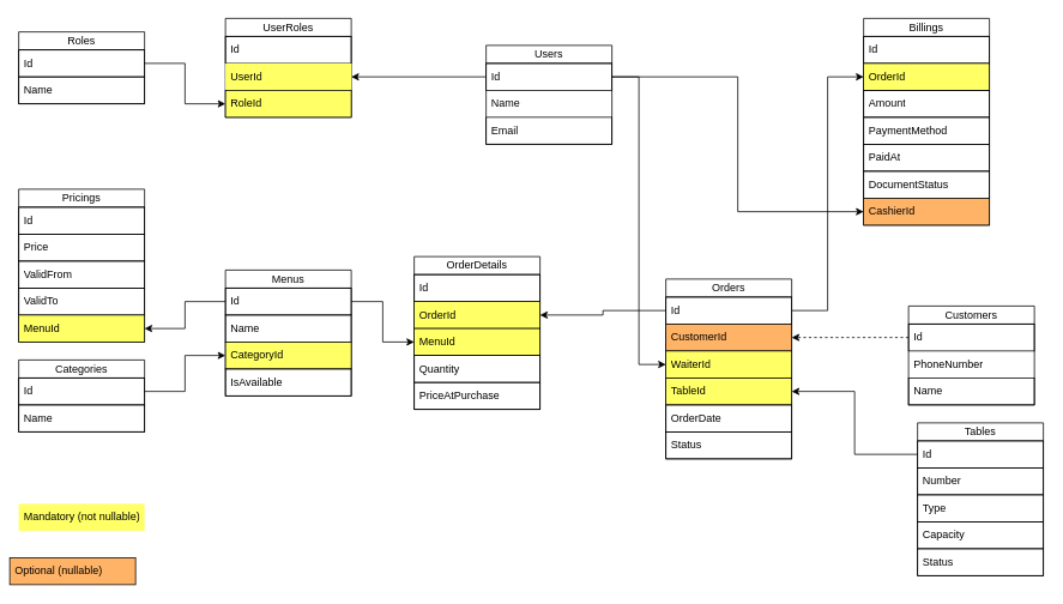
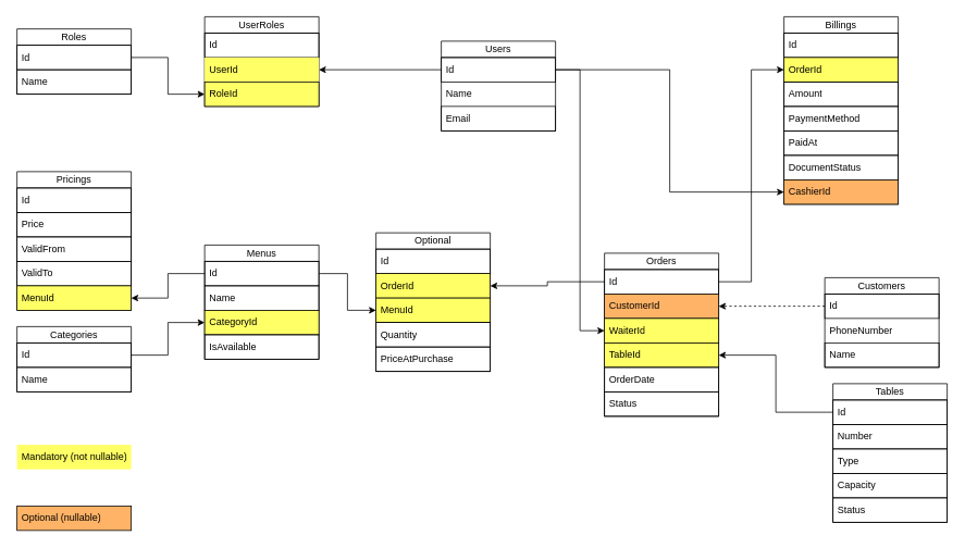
  <mxCell id="0" />
  <mxCell id="1" parent="0" />
  <mxCell id="2" value="Users" style="swimlane;fontStyle=0;childLayout=stackLayout;horizontal=1;startSize=20;horizontalStack=0;resizeParent=1;resizeParentMax=0;resizeLast=0;collapsible=1;marginBottom=0;whiteSpace=wrap;html=1;" parent="1" vertex="1"><mxGeometry x="540" y="50" width="140" height="110" as="geometry" /></mxCell>
  <mxCell id="3" value="Id" style="text;strokeColor=default;fillColor=none;align=left;verticalAlign=middle;spacingLeft=4;spacingRight=4;overflow=hidden;points=[[0,0.5],[1,0.5]];portConstraint=eastwest;rotatable=0;whiteSpace=wrap;html=1;strokeWidth=1;" parent="2" vertex="1"><mxGeometry y="20" width="140" height="30" as="geometry" /></mxCell>
  <mxCell id="4" value="Name" style="text;strokeColor=none;fillColor=none;align=left;verticalAlign=middle;spacingLeft=4;spacingRight=4;overflow=hidden;points=[[0,0.5],[1,0.5]];portConstraint=eastwest;rotatable=0;whiteSpace=wrap;html=1;" parent="2" vertex="1"><mxGeometry y="50" width="140" height="30" as="geometry" /></mxCell>
  <mxCell id="5" value="Email" style="text;strokeColor=default;fillColor=none;align=left;verticalAlign=middle;spacingLeft=4;spacingRight=4;overflow=hidden;points=[[0,0.5],[1,0.5]];portConstraint=eastwest;rotatable=0;whiteSpace=wrap;html=1;strokeWidth=1;" parent="2" vertex="1"><mxGeometry y="80" width="140" height="30" as="geometry" /></mxCell>
  <mxCell id="6" value="UserRoles" style="swimlane;fontStyle=0;childLayout=stackLayout;horizontal=1;startSize=20;horizontalStack=0;resizeParent=1;resizeParentMax=0;resizeLast=0;collapsible=1;marginBottom=0;whiteSpace=wrap;html=1;" parent="1" vertex="1"><mxGeometry x="250" y="20" width="140" height="110" as="geometry" /></mxCell>
  <mxCell id="7" value="Id" style="text;strokeColor=default;fillColor=none;align=left;verticalAlign=middle;spacingLeft=4;spacingRight=4;overflow=hidden;points=[[0,0.5],[1,0.5]];portConstraint=eastwest;rotatable=0;whiteSpace=wrap;html=1;" parent="6" vertex="1"><mxGeometry y="20" width="140" height="30" as="geometry" /></mxCell>
  <mxCell id="8" value="UserId" style="text;strokeColor=none;fillColor=#FFFF66;align=left;verticalAlign=middle;spacingLeft=4;spacingRight=4;overflow=hidden;points=[[0,0.5],[1,0.5]];portConstraint=eastwest;rotatable=0;whiteSpace=wrap;html=1;" parent="6" vertex="1"><mxGeometry y="50" width="140" height="30" as="geometry" /></mxCell>
  <mxCell id="9" value="RoleId" style="text;strokeColor=default;fillColor=#FFFF66;align=left;verticalAlign=middle;spacingLeft=4;spacingRight=4;overflow=hidden;points=[[0,0.5],[1,0.5]];portConstraint=eastwest;rotatable=0;whiteSpace=wrap;html=1;" parent="6" vertex="1"><mxGeometry y="80" width="140" height="30" as="geometry" /></mxCell>
  <mxCell id="10" value="Roles" style="swimlane;fontStyle=0;childLayout=stackLayout;horizontal=1;startSize=20;horizontalStack=0;resizeParent=1;resizeParentMax=0;resizeLast=0;collapsible=1;marginBottom=0;whiteSpace=wrap;html=1;" parent="1" vertex="1"><mxGeometry x="20" y="35" width="140" height="80" as="geometry" /></mxCell>
  <mxCell id="11" value="Id" style="text;strokeColor=default;fillColor=none;align=left;verticalAlign=middle;spacingLeft=4;spacingRight=4;overflow=hidden;points=[[0,0.5],[1,0.5]];portConstraint=eastwest;rotatable=0;whiteSpace=wrap;html=1;" parent="10" vertex="1"><mxGeometry y="20" width="140" height="30" as="geometry" /></mxCell>
  <mxCell id="12" value="Name" style="text;strokeColor=default;fillColor=none;align=left;verticalAlign=middle;spacingLeft=4;spacingRight=4;overflow=hidden;points=[[0,0.5],[1,0.5]];portConstraint=eastwest;rotatable=0;whiteSpace=wrap;html=1;" parent="10" vertex="1"><mxGeometry y="50" width="140" height="30" as="geometry" /></mxCell>
  <mxCell id="13" value="Customers" style="swimlane;fontStyle=0;childLayout=stackLayout;horizontal=1;startSize=20;horizontalStack=0;resizeParent=1;resizeParentMax=0;resizeLast=0;collapsible=1;marginBottom=0;whiteSpace=wrap;html=1;" parent="1" vertex="1"><mxGeometry x="1010" y="340" width="140" height="110" as="geometry" /></mxCell>
  <mxCell id="14" value="Id" style="text;strokeColor=default;fillColor=none;align=left;verticalAlign=middle;spacingLeft=4;spacingRight=4;overflow=hidden;points=[[0,0.5],[1,0.5]];portConstraint=eastwest;rotatable=0;whiteSpace=wrap;html=1;" parent="13" vertex="1"><mxGeometry y="20" width="140" height="30" as="geometry" /></mxCell>
  <mxCell id="15" value="PhoneNumber" style="text;strokeColor=none;fillColor=none;align=left;verticalAlign=middle;spacingLeft=4;spacingRight=4;overflow=hidden;points=[[0,0.5],[1,0.5]];portConstraint=eastwest;rotatable=0;whiteSpace=wrap;html=1;" parent="13" vertex="1"><mxGeometry y="50" width="140" height="30" as="geometry" /></mxCell>
  <mxCell id="16" value="Name" style="text;strokeColor=default;fillColor=none;align=left;verticalAlign=middle;spacingLeft=4;spacingRight=4;overflow=hidden;points=[[0,0.5],[1,0.5]];portConstraint=eastwest;rotatable=0;whiteSpace=wrap;html=1;" parent="13" vertex="1"><mxGeometry y="80" width="140" height="30" as="geometry" /></mxCell>
  <mxCell id="17" value="Menus" style="swimlane;fontStyle=0;childLayout=stackLayout;horizontal=1;startSize=20;horizontalStack=0;resizeParent=1;resizeParentMax=0;resizeLast=0;collapsible=1;marginBottom=0;whiteSpace=wrap;html=1;" parent="1" vertex="1"><mxGeometry x="250" y="300" width="140" height="140" as="geometry" /></mxCell>
  <mxCell id="18" value="Id" style="text;strokeColor=default;fillColor=none;align=left;verticalAlign=middle;spacingLeft=4;spacingRight=4;overflow=hidden;points=[[0,0.5],[1,0.5]];portConstraint=eastwest;rotatable=0;whiteSpace=wrap;html=1;" parent="17" vertex="1"><mxGeometry y="20" width="140" height="30" as="geometry" /></mxCell>
  <mxCell id="19" value="Name" style="text;strokeColor=default;fillColor=none;align=left;verticalAlign=middle;spacingLeft=4;spacingRight=4;overflow=hidden;points=[[0,0.5],[1,0.5]];portConstraint=eastwest;rotatable=0;whiteSpace=wrap;html=1;" parent="17" vertex="1"><mxGeometry y="50" width="140" height="30" as="geometry" /></mxCell>
  <mxCell id="20" value="CategoryId" style="text;strokeColor=default;fillColor=#FFFF66;align=left;verticalAlign=middle;spacingLeft=4;spacingRight=4;overflow=hidden;points=[[0,0.5],[1,0.5]];portConstraint=eastwest;rotatable=0;whiteSpace=wrap;html=1;" parent="17" vertex="1"><mxGeometry y="80" width="140" height="30" as="geometry" /></mxCell>
  <mxCell id="21" value="IsAvailable" style="text;strokeColor=default;fillColor=none;align=left;verticalAlign=middle;spacingLeft=4;spacingRight=4;overflow=hidden;points=[[0,0.5],[1,0.5]];portConstraint=eastwest;rotatable=0;whiteSpace=wrap;html=1;" parent="17" vertex="1"><mxGeometry y="110" width="140" height="30" as="geometry" /></mxCell>
  <mxCell id="22" value="Tables" style="swimlane;fontStyle=0;childLayout=stackLayout;horizontal=1;startSize=20;horizontalStack=0;resizeParent=1;resizeParentMax=0;resizeLast=0;collapsible=1;marginBottom=0;whiteSpace=wrap;html=1;" parent="1" vertex="1"><mxGeometry x="1020" y="470" width="140" height="170" as="geometry" /></mxCell>
  <mxCell id="23" value="Id" style="text;strokeColor=default;fillColor=none;align=left;verticalAlign=middle;spacingLeft=4;spacingRight=4;overflow=hidden;points=[[0,0.5],[1,0.5]];portConstraint=eastwest;rotatable=0;whiteSpace=wrap;html=1;" parent="22" vertex="1"><mxGeometry y="20" width="140" height="30" as="geometry" /></mxCell>
  <mxCell id="24" value="Number" style="text;strokeColor=default;fillColor=none;align=left;verticalAlign=middle;spacingLeft=4;spacingRight=4;overflow=hidden;points=[[0,0.5],[1,0.5]];portConstraint=eastwest;rotatable=0;whiteSpace=wrap;html=1;" parent="22" vertex="1"><mxGeometry y="50" width="140" height="30" as="geometry" /></mxCell>
  <mxCell id="25" value="Type" style="text;strokeColor=default;fillColor=none;align=left;verticalAlign=middle;spacingLeft=4;spacingRight=4;overflow=hidden;points=[[0,0.5],[1,0.5]];portConstraint=eastwest;rotatable=0;whiteSpace=wrap;html=1;" parent="22" vertex="1"><mxGeometry y="80" width="140" height="30" as="geometry" /></mxCell>
  <mxCell id="26" value="Capacity" style="text;strokeColor=default;fillColor=none;align=left;verticalAlign=middle;spacingLeft=4;spacingRight=4;overflow=hidden;points=[[0,0.5],[1,0.5]];portConstraint=eastwest;rotatable=0;whiteSpace=wrap;html=1;" parent="22" vertex="1"><mxGeometry y="110" width="140" height="30" as="geometry" /></mxCell>
  <mxCell id="27" value="Status" style="text;strokeColor=default;fillColor=none;align=left;verticalAlign=middle;spacingLeft=4;spacingRight=4;overflow=hidden;points=[[0,0.5],[1,0.5]];portConstraint=eastwest;rotatable=0;whiteSpace=wrap;html=1;" parent="22" vertex="1"><mxGeometry y="140" width="140" height="30" as="geometry" /></mxCell>
  <mxCell id="28" value="Categories" style="swimlane;fontStyle=0;childLayout=stackLayout;horizontal=1;startSize=20;horizontalStack=0;resizeParent=1;resizeParentMax=0;resizeLast=0;collapsible=1;marginBottom=0;whiteSpace=wrap;html=1;" parent="1" vertex="1"><mxGeometry x="20" y="400" width="140" height="80" as="geometry" /></mxCell>
  <mxCell id="29" value="Id" style="text;strokeColor=default;fillColor=none;align=left;verticalAlign=middle;spacingLeft=4;spacingRight=4;overflow=hidden;points=[[0,0.5],[1,0.5]];portConstraint=eastwest;rotatable=0;whiteSpace=wrap;html=1;" parent="28" vertex="1"><mxGeometry y="20" width="140" height="30" as="geometry" /></mxCell>
  <mxCell id="30" value="Name" style="text;strokeColor=default;fillColor=none;align=left;verticalAlign=middle;spacingLeft=4;spacingRight=4;overflow=hidden;points=[[0,0.5],[1,0.5]];portConstraint=eastwest;rotatable=0;whiteSpace=wrap;html=1;" parent="28" vertex="1"><mxGeometry y="50" width="140" height="30" as="geometry" /></mxCell>
  <mxCell id="31" value="Pricings" style="swimlane;fontStyle=0;childLayout=stackLayout;horizontal=1;startSize=20;horizontalStack=0;resizeParent=1;resizeParentMax=0;resizeLast=0;collapsible=1;marginBottom=0;whiteSpace=wrap;html=1;" parent="1" vertex="1"><mxGeometry x="20" y="210" width="140" height="170" as="geometry" /></mxCell>
  <mxCell id="32" value="Id" style="text;strokeColor=default;fillColor=none;align=left;verticalAlign=middle;spacingLeft=4;spacingRight=4;overflow=hidden;points=[[0,0.5],[1,0.5]];portConstraint=eastwest;rotatable=0;whiteSpace=wrap;html=1;" parent="31" vertex="1"><mxGeometry y="20" width="140" height="30" as="geometry" /></mxCell>
  <mxCell id="33" value="Price" style="text;strokeColor=default;fillColor=none;align=left;verticalAlign=middle;spacingLeft=4;spacingRight=4;overflow=hidden;points=[[0,0.5],[1,0.5]];portConstraint=eastwest;rotatable=0;whiteSpace=wrap;html=1;" parent="31" vertex="1"><mxGeometry y="50" width="140" height="30" as="geometry" /></mxCell>
  <mxCell id="34" value="ValidFrom" style="text;strokeColor=default;fillColor=none;align=left;verticalAlign=middle;spacingLeft=4;spacingRight=4;overflow=hidden;points=[[0,0.5],[1,0.5]];portConstraint=eastwest;rotatable=0;whiteSpace=wrap;html=1;" vertex="1" parent="31"><mxGeometry y="80" width="140" height="30" as="geometry" /></mxCell>
  <mxCell id="35" value="ValidTo" style="text;strokeColor=default;fillColor=none;align=left;verticalAlign=middle;spacingLeft=4;spacingRight=4;overflow=hidden;points=[[0,0.5],[1,0.5]];portConstraint=eastwest;rotatable=0;whiteSpace=wrap;html=1;" parent="31" vertex="1"><mxGeometry y="110" width="140" height="30" as="geometry" /></mxCell>
  <mxCell id="36" value="MenuId" style="text;strokeColor=default;fillColor=#FFFF66;align=left;verticalAlign=middle;spacingLeft=4;spacingRight=4;overflow=hidden;points=[[0,0.5],[1,0.5]];portConstraint=eastwest;rotatable=0;whiteSpace=wrap;html=1;" parent="31" vertex="1"><mxGeometry y="140" width="140" height="30" as="geometry" /></mxCell>
  <mxCell id="37" value="Orders" style="swimlane;fontStyle=0;childLayout=stackLayout;horizontal=1;startSize=20;horizontalStack=0;resizeParent=1;resizeParentMax=0;resizeLast=0;collapsible=1;marginBottom=0;whiteSpace=wrap;html=1;" parent="1" vertex="1"><mxGeometry x="740" y="310" width="140" height="200" as="geometry" /></mxCell>
  <mxCell id="38" value="Id" style="text;strokeColor=default;fillColor=none;align=left;verticalAlign=middle;spacingLeft=4;spacingRight=4;overflow=hidden;points=[[0,0.5],[1,0.5]];portConstraint=eastwest;rotatable=0;whiteSpace=wrap;html=1;" parent="37" vertex="1"><mxGeometry y="20" width="140" height="30" as="geometry" /></mxCell>
  <mxCell id="39" value="CustomerId" style="text;strokeColor=default;fillColor=#FFB366;align=left;verticalAlign=middle;spacingLeft=4;spacingRight=4;overflow=hidden;points=[[0,0.5],[1,0.5]];portConstraint=eastwest;rotatable=0;whiteSpace=wrap;html=1;" parent="37" vertex="1"><mxGeometry y="50" width="140" height="30" as="geometry" /></mxCell>
  <mxCell id="40" value="WaiterId" style="text;strokeColor=default;fillColor=#FFFF66;align=left;verticalAlign=middle;spacingLeft=4;spacingRight=4;overflow=hidden;points=[[0,0.5],[1,0.5]];portConstraint=eastwest;rotatable=0;whiteSpace=wrap;html=1;" parent="37" vertex="1"><mxGeometry y="80" width="140" height="30" as="geometry" /></mxCell>
  <mxCell id="41" value="TableId" style="text;strokeColor=default;fillColor=#FFFF66;align=left;verticalAlign=middle;spacingLeft=4;spacingRight=4;overflow=hidden;points=[[0,0.5],[1,0.5]];portConstraint=eastwest;rotatable=0;whiteSpace=wrap;html=1;" parent="37" vertex="1"><mxGeometry y="110" width="140" height="30" as="geometry" /></mxCell>
  <mxCell id="42" value="OrderDate" style="text;strokeColor=default;fillColor=none;align=left;verticalAlign=middle;spacingLeft=4;spacingRight=4;overflow=hidden;points=[[0,0.5],[1,0.5]];portConstraint=eastwest;rotatable=0;whiteSpace=wrap;html=1;" parent="37" vertex="1"><mxGeometry y="140" width="140" height="30" as="geometry" /></mxCell>
  <mxCell id="43" value="Status" style="text;strokeColor=default;fillColor=none;align=left;verticalAlign=middle;spacingLeft=4;spacingRight=4;overflow=hidden;points=[[0,0.5],[1,0.5]];portConstraint=eastwest;rotatable=0;whiteSpace=wrap;html=1;" parent="37" vertex="1"><mxGeometry y="170" width="140" height="30" as="geometry" /></mxCell>
- <mxCell id="44" value="OrderDetails" style="swimlane;fontStyle=0;childLayout=stackLayout;horizontal=1;startSize=20;horizontalStack=0;resizeParent=1;resizeParentMax=0;resizeLast=0;collapsible=1;marginBottom=0;whiteSpace=wrap;html=1;" parent="1" vertex="1"><mxGeometry x="460" y="285" width="140" height="170" as="geometry" /></mxCell>
+ <mxCell id="44" value="Optional" style="swimlane;fontStyle=0;childLayout=stackLayout;horizontal=1;startSize=20;horizontalStack=0;resizeParent=1;resizeParentMax=0;resizeLast=0;collapsible=1;marginBottom=0;whiteSpace=wrap;html=1;" parent="1" vertex="1"><mxGeometry x="460" y="285" width="140" height="170" as="geometry" /></mxCell>
  <mxCell id="45" value="Id" style="text;strokeColor=default;fillColor=none;align=left;verticalAlign=middle;spacingLeft=4;spacingRight=4;overflow=hidden;points=[[0,0.5],[1,0.5]];portConstraint=eastwest;rotatable=0;whiteSpace=wrap;html=1;" parent="44" vertex="1"><mxGeometry y="20" width="140" height="30" as="geometry" /></mxCell>
  <mxCell id="46" value="OrderId" style="text;strokeColor=default;fillColor=#FFFF66;align=left;verticalAlign=middle;spacingLeft=4;spacingRight=4;overflow=hidden;points=[[0,0.5],[1,0.5]];portConstraint=eastwest;rotatable=0;whiteSpace=wrap;html=1;" parent="44" vertex="1"><mxGeometry y="50" width="140" height="30" as="geometry" /></mxCell>
  <mxCell id="47" value="MenuId" style="text;strokeColor=default;fillColor=#FFFF66;align=left;verticalAlign=middle;spacingLeft=4;spacingRight=4;overflow=hidden;points=[[0,0.5],[1,0.5]];portConstraint=eastwest;rotatable=0;whiteSpace=wrap;html=1;" parent="44" vertex="1"><mxGeometry y="80" width="140" height="30" as="geometry" /></mxCell>
  <mxCell id="48" value="Quantity" style="text;strokeColor=default;fillColor=none;align=left;verticalAlign=middle;spacingLeft=4;spacingRight=4;overflow=hidden;points=[[0,0.5],[1,0.5]];portConstraint=eastwest;rotatable=0;whiteSpace=wrap;html=1;" parent="44" vertex="1"><mxGeometry y="110" width="140" height="30" as="geometry" /></mxCell>
  <mxCell id="49" value="PriceAtPurchase" style="text;strokeColor=default;fillColor=none;align=left;verticalAlign=middle;spacingLeft=4;spacingRight=4;overflow=hidden;points=[[0,0.5],[1,0.5]];portConstraint=eastwest;rotatable=0;whiteSpace=wrap;html=1;" parent="44" vertex="1"><mxGeometry y="140" width="140" height="30" as="geometry" /></mxCell>
  <mxCell id="50" value="Billings" style="swimlane;fontStyle=0;childLayout=stackLayout;horizontal=1;startSize=20;horizontalStack=0;resizeParent=1;resizeParentMax=0;resizeLast=0;collapsible=1;marginBottom=0;whiteSpace=wrap;html=1;" parent="1" vertex="1"><mxGeometry x="960" y="20" width="140" height="230" as="geometry" /></mxCell>
  <mxCell id="51" value="Id" style="text;strokeColor=default;fillColor=none;align=left;verticalAlign=middle;spacingLeft=4;spacingRight=4;overflow=hidden;points=[[0,0.5],[1,0.5]];portConstraint=eastwest;rotatable=0;whiteSpace=wrap;html=1;" parent="50" vertex="1"><mxGeometry y="20" width="140" height="30" as="geometry" /></mxCell>
  <mxCell id="52" value="OrderId" style="text;strokeColor=default;fillColor=#FFFF66;align=left;verticalAlign=middle;spacingLeft=4;spacingRight=4;overflow=hidden;points=[[0,0.5],[1,0.5]];portConstraint=eastwest;rotatable=0;whiteSpace=wrap;html=1;" parent="50" vertex="1"><mxGeometry y="50" width="140" height="30" as="geometry" /></mxCell>
  <mxCell id="53" value="Amount" style="text;strokeColor=default;fillColor=none;align=left;verticalAlign=middle;spacingLeft=4;spacingRight=4;overflow=hidden;points=[[0,0.5],[1,0.5]];portConstraint=eastwest;rotatable=0;whiteSpace=wrap;html=1;" parent="50" vertex="1"><mxGeometry y="80" width="140" height="30" as="geometry" /></mxCell>
  <mxCell id="54" value="PaymentMethod" style="text;strokeColor=default;fillColor=none;align=left;verticalAlign=middle;spacingLeft=4;spacingRight=4;overflow=hidden;points=[[0,0.5],[1,0.5]];portConstraint=eastwest;rotatable=0;whiteSpace=wrap;html=1;" parent="50" vertex="1"><mxGeometry y="110" width="140" height="30" as="geometry" /></mxCell>
  <mxCell id="55" value="PaidAt" style="text;strokeColor=default;fillColor=none;align=left;verticalAlign=middle;spacingLeft=4;spacingRight=4;overflow=hidden;points=[[0,0.5],[1,0.5]];portConstraint=eastwest;rotatable=0;whiteSpace=wrap;html=1;" parent="50" vertex="1"><mxGeometry y="140" width="140" height="30" as="geometry" /></mxCell>
  <mxCell id="56" value="DocumentStatus" style="text;strokeColor=default;fillColor=none;align=left;verticalAlign=middle;spacingLeft=4;spacingRight=4;overflow=hidden;points=[[0,0.5],[1,0.5]];portConstraint=eastwest;rotatable=0;whiteSpace=wrap;html=1;" parent="50" vertex="1"><mxGeometry y="170" width="140" height="30" as="geometry" /></mxCell>
  <mxCell id="57" value="CashierId" style="text;strokeColor=default;fillColor=#FFB366;align=left;verticalAlign=middle;spacingLeft=4;spacingRight=4;overflow=hidden;points=[[0,0.5],[1,0.5]];portConstraint=eastwest;rotatable=0;whiteSpace=wrap;html=1;" parent="50" vertex="1"><mxGeometry y="200" width="140" height="30" as="geometry" /></mxCell>
  <mxCell id="58" style="edgeStyle=orthogonalEdgeStyle;rounded=0;orthogonalLoop=1;jettySize=auto;html=1;exitX=1;exitY=0.5;exitDx=0;exitDy=0;" parent="1" source="11" target="9" edge="1"><mxGeometry relative="1" as="geometry" /></mxCell>
  <mxCell id="59" style="edgeStyle=orthogonalEdgeStyle;rounded=0;orthogonalLoop=1;jettySize=auto;html=1;exitX=0;exitY=0.5;exitDx=0;exitDy=0;entryX=1;entryY=0.5;entryDx=0;entryDy=0;" parent="1" source="3" target="8" edge="1"><mxGeometry relative="1" as="geometry" /></mxCell>
  <mxCell id="60" style="edgeStyle=orthogonalEdgeStyle;rounded=0;orthogonalLoop=1;jettySize=auto;html=1;exitX=0;exitY=0.5;exitDx=0;exitDy=0;entryX=1;entryY=0.5;entryDx=0;entryDy=0;dashed=1;" parent="1" source="14" target="39" edge="1"><mxGeometry relative="1" as="geometry" /></mxCell>
  <mxCell id="61" style="edgeStyle=orthogonalEdgeStyle;rounded=0;orthogonalLoop=1;jettySize=auto;html=1;exitX=1;exitY=0.5;exitDx=0;exitDy=0;entryX=0;entryY=0.5;entryDx=0;entryDy=0;" parent="1" source="29" target="20" edge="1"><mxGeometry relative="1" as="geometry" /></mxCell>
  <mxCell id="62" style="edgeStyle=orthogonalEdgeStyle;rounded=0;orthogonalLoop=1;jettySize=auto;html=1;exitX=0;exitY=0.5;exitDx=0;exitDy=0;entryX=1;entryY=0.5;entryDx=0;entryDy=0;" parent="1" source="18" target="36" edge="1"><mxGeometry relative="1" as="geometry" /></mxCell>
  <mxCell id="63" style="edgeStyle=orthogonalEdgeStyle;rounded=0;orthogonalLoop=1;jettySize=auto;html=1;exitX=1;exitY=0.5;exitDx=0;exitDy=0;entryX=0;entryY=0.5;entryDx=0;entryDy=0;" parent="1" source="38" target="52" edge="1"><mxGeometry relative="1" as="geometry" /></mxCell>
  <mxCell id="64" style="edgeStyle=orthogonalEdgeStyle;rounded=0;orthogonalLoop=1;jettySize=auto;html=1;exitX=0;exitY=0.5;exitDx=0;exitDy=0;entryX=1;entryY=0.5;entryDx=0;entryDy=0;" parent="1" source="38" target="46" edge="1"><mxGeometry relative="1" as="geometry" /></mxCell>
  <mxCell id="65" style="edgeStyle=orthogonalEdgeStyle;rounded=0;orthogonalLoop=1;jettySize=auto;html=1;exitX=1;exitY=0.5;exitDx=0;exitDy=0;entryX=0;entryY=0.5;entryDx=0;entryDy=0;" parent="1" source="3" target="57" edge="1"><mxGeometry relative="1" as="geometry" /></mxCell>
  <mxCell id="66" style="edgeStyle=orthogonalEdgeStyle;rounded=0;orthogonalLoop=1;jettySize=auto;html=1;exitX=1;exitY=0.5;exitDx=0;exitDy=0;entryX=0;entryY=0.5;entryDx=0;entryDy=0;" parent="1" source="18" target="47" edge="1"><mxGeometry relative="1" as="geometry" /></mxCell>
  <mxCell id="67" style="edgeStyle=orthogonalEdgeStyle;rounded=0;orthogonalLoop=1;jettySize=auto;html=1;exitX=1;exitY=0.5;exitDx=0;exitDy=0;" parent="1" source="3" target="40" edge="1"><mxGeometry relative="1" as="geometry" /></mxCell>
  <mxCell id="68" style="edgeStyle=orthogonalEdgeStyle;rounded=0;orthogonalLoop=1;jettySize=auto;html=1;exitX=0;exitY=0.5;exitDx=0;exitDy=0;" parent="1" source="23" target="41" edge="1"><mxGeometry relative="1" as="geometry" /></mxCell>
- <mxCell id="69" value="Mandatory (not nullable)" style="text;strokeColor=none;fillColor=#FFFF66;align=left;verticalAlign=middle;spacingLeft=4;spacingRight=4;overflow=hidden;points=[[0,0.5],[1,0.5]];portConstraint=eastwest;rotatable=0;whiteSpace=wrap;html=1;" parent="1" vertex="1"><mxGeometry x="20" y="560" width="140" height="30" as="geometry" /></mxCell>
- <mxCell id="70" value="Optional (nullable)" style="text;strokeColor=default;fillColor=#FFB366;align=left;verticalAlign=middle;spacingLeft=4;spacingRight=4;overflow=hidden;points=[[0,0.5],[1,0.5]];portConstraint=eastwest;rotatable=0;whiteSpace=wrap;html=1;" parent="1" vertex="1"><mxGeometry x="10" y="620" width="140" height="30" as="geometry" /></mxCell>
+ <mxCell id="69" value="Mandatory (not nullable)" style="text;strokeColor=none;fillColor=#FFFF66;align=left;verticalAlign=middle;spacingLeft=4;spacingRight=4;overflow=hidden;points=[[0,0.5],[1,0.5]];portConstraint=eastwest;rotatable=0;whiteSpace=wrap;html=1;" parent="1" vertex="1"><mxGeometry x="20" y="545" width="140" height="30" as="geometry" /></mxCell>
+ <mxCell id="70" value="Optional (nullable)" style="text;strokeColor=default;fillColor=#FFB366;align=left;verticalAlign=middle;spacingLeft=4;spacingRight=4;overflow=hidden;points=[[0,0.5],[1,0.5]];portConstraint=eastwest;rotatable=0;whiteSpace=wrap;html=1;" parent="1" vertex="1"><mxGeometry x="20" y="620" width="140" height="30" as="geometry" /></mxCell>
